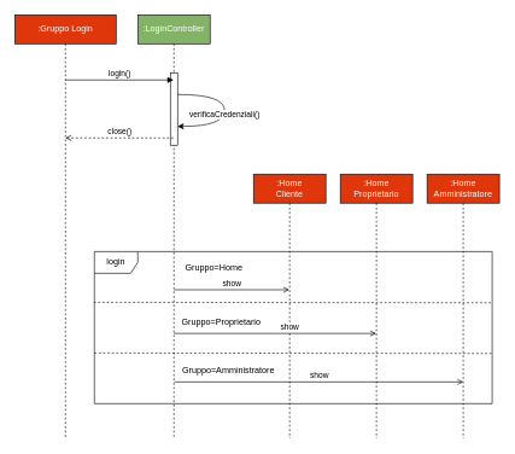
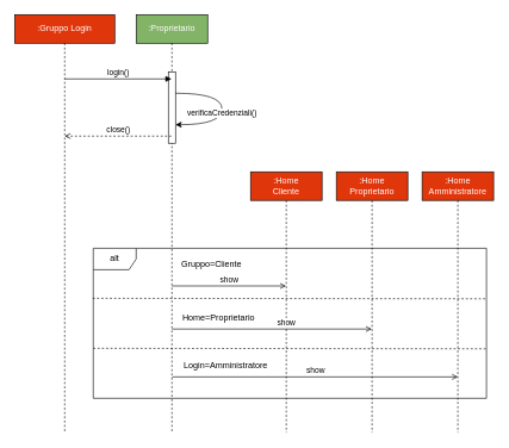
  <mxCell id="0" />
  <mxCell id="1" parent="0" />
  <mxCell id="2" value=":Gruppo Login" style="shape=umlLifeline;perimeter=lifelinePerimeter;whiteSpace=wrap;html=1;container=1;dropTarget=0;collapsible=0;recursiveResize=0;outlineConnect=0;portConstraint=eastwest;newEdgeStyle={&quot;curved&quot;:0,&quot;rounded&quot;:0};fillColor=#E0360B;strokeColor=#000000;fontColor=#FFFFFF;" parent="1" vertex="1"><mxGeometry x="20" y="20" width="140" height="585" as="geometry" /></mxCell>
- <mxCell id="3" value=":LoginController" style="shape=umlLifeline;perimeter=lifelinePerimeter;whiteSpace=wrap;html=1;container=1;dropTarget=0;collapsible=0;recursiveResize=0;outlineConnect=0;portConstraint=eastwest;newEdgeStyle={&quot;curved&quot;:0,&quot;rounded&quot;:0};fillColor=#82b366;strokeColor=#000000;fontColor=#FFFFFF;" parent="1" vertex="1"><mxGeometry x="190" y="20" width="100" height="585" as="geometry" /></mxCell>
+ <mxCell id="3" value=":Proprietario" style="shape=umlLifeline;perimeter=lifelinePerimeter;whiteSpace=wrap;html=1;container=1;dropTarget=0;collapsible=0;recursiveResize=0;outlineConnect=0;portConstraint=eastwest;newEdgeStyle={&quot;curved&quot;:0,&quot;rounded&quot;:0};fillColor=#82b366;strokeColor=#000000;fontColor=#FFFFFF;" parent="1" vertex="1"><mxGeometry x="190" y="20" width="100" height="585" as="geometry" /></mxCell>
  <mxCell id="4" value="" style="html=1;points=[[0,0,0,0,5],[0,1,0,0,-5],[1,0,0,0,5],[1,1,0,0,-5]];perimeter=orthogonalPerimeter;outlineConnect=0;targetShapes=umlLifeline;portConstraint=eastwest;newEdgeStyle={&quot;curved&quot;:0,&quot;rounded&quot;:0};" parent="3" vertex="1"><mxGeometry x="45" y="80" width="10" height="100" as="geometry" /></mxCell>
  <mxCell id="5" value=":Home&lt;br&gt;Cliente" style="shape=umlLifeline;perimeter=lifelinePerimeter;whiteSpace=wrap;html=1;container=1;dropTarget=0;collapsible=0;recursiveResize=0;outlineConnect=0;portConstraint=eastwest;newEdgeStyle={&quot;curved&quot;:0,&quot;rounded&quot;:0};fillColor=#E0360B;strokeColor=#000000;fontColor=#ffffff;" parent="1" vertex="1"><mxGeometry x="350" y="240" width="100" height="365" as="geometry" /></mxCell>
  <mxCell id="6" value=":Home&lt;br&gt;Proprietario" style="shape=umlLifeline;perimeter=lifelinePerimeter;whiteSpace=wrap;html=1;container=1;dropTarget=0;collapsible=0;recursiveResize=0;outlineConnect=0;portConstraint=eastwest;newEdgeStyle={&quot;curved&quot;:0,&quot;rounded&quot;:0};fillColor=#E0360B;strokeColor=#000000;fontColor=#ffffff;" parent="1" vertex="1"><mxGeometry x="470" y="240" width="100" height="365" as="geometry" /></mxCell>
  <mxCell id="7" value=":Home&lt;br&gt;Amministratore" style="shape=umlLifeline;perimeter=lifelinePerimeter;whiteSpace=wrap;html=1;container=1;dropTarget=0;collapsible=0;recursiveResize=0;outlineConnect=0;portConstraint=eastwest;newEdgeStyle={&quot;curved&quot;:0,&quot;rounded&quot;:0};fillColor=#E0360B;strokeColor=#000000;fontColor=#ffffff;" parent="1" vertex="1"><mxGeometry x="590" y="240" width="100" height="365" as="geometry" /></mxCell>
  <mxCell id="8" value="login()" style="html=1;verticalAlign=bottom;endArrow=block;curved=0;rounded=0;" parent="1" target="3" edge="1"><mxGeometry width="80" relative="1" as="geometry"><mxPoint x="90" y="110" as="sourcePoint" /><mxPoint x="170" y="110" as="targetPoint" /></mxGeometry></mxCell>
  <mxCell id="9" value="close()" style="html=1;verticalAlign=bottom;endArrow=none;curved=0;rounded=0;endFill=0;startArrow=open;startFill=0;dashed=1;" parent="1" edge="1"><mxGeometry width="80" relative="1" as="geometry"><mxPoint x="90" y="190" as="sourcePoint" /><mxPoint x="240" y="190" as="targetPoint" /></mxGeometry></mxCell>
  <mxCell id="10" value="verificaCredenziali()" style="html=1;verticalAlign=bottom;endArrow=classic;rounded=0;endFill=1;startArrow=none;startFill=0;edgeStyle=orthogonalEdgeStyle;curved=1;" parent="1" source="4" edge="1"><mxGeometry x="0.172" width="80" relative="1" as="geometry"><mxPoint x="250" y="130" as="sourcePoint" /><mxPoint x="245" y="174" as="targetPoint" /><Array as="points"><mxPoint x="310" y="130" /><mxPoint x="310" y="174" /></Array><mxPoint as="offset" /></mxGeometry></mxCell>
- <mxCell id="11" value="login" style="shape=umlFrame;whiteSpace=wrap;html=1;pointerEvents=0;" parent="1" vertex="1"><mxGeometry x="130" y="347" width="550" height="210" as="geometry" /></mxCell>
- <mxCell id="12" value="Gruppo=Home" style="text;html=1;align=center;verticalAlign=middle;resizable=0;points=[];autosize=1;strokeColor=none;fillColor=none;" parent="1" vertex="1"><mxGeometry x="240" y="355" width="110" height="30" as="geometry" /></mxCell>
+ <mxCell id="11" value="alt" style="shape=umlFrame;whiteSpace=wrap;html=1;pointerEvents=0;" parent="1" vertex="1"><mxGeometry x="130" y="347" width="550" height="210" as="geometry" /></mxCell>
+ <mxCell id="12" value="Gruppo=Cliente" style="text;html=1;align=center;verticalAlign=middle;resizable=0;points=[];autosize=1;strokeColor=none;fillColor=none;" parent="1" vertex="1"><mxGeometry x="240" y="355" width="110" height="30" as="geometry" /></mxCell>
  <mxCell id="13" value="show" style="html=1;verticalAlign=bottom;endArrow=open;curved=0;rounded=0;endFill=0;" parent="1" target="5" edge="1"><mxGeometry width="80" relative="1" as="geometry"><mxPoint x="240" y="399.7" as="sourcePoint" /><mxPoint x="360" y="400.06" as="targetPoint" /></mxGeometry></mxCell>
  <mxCell id="14" value="show" style="html=1;verticalAlign=bottom;endArrow=open;curved=0;rounded=0;endFill=0;" parent="1" target="6" edge="1"><mxGeometry x="0.145" width="80" relative="1" as="geometry"><mxPoint x="240" y="460" as="sourcePoint" /><mxPoint x="479.5" y="460" as="targetPoint" /><mxPoint as="offset" /></mxGeometry></mxCell>
  <mxCell id="15" value="show" style="html=1;verticalAlign=bottom;endArrow=open;curved=0;rounded=0;endFill=0;" parent="1" edge="1"><mxGeometry width="80" relative="1" as="geometry"><mxPoint x="240.5" y="527" as="sourcePoint" /><mxPoint x="640" y="527" as="targetPoint" /></mxGeometry></mxCell>
- <mxCell id="16" value="Gruppo=Proprietario" style="text;html=1;align=center;verticalAlign=middle;resizable=0;points=[];autosize=1;strokeColor=none;fillColor=none;" parent="1" vertex="1"><mxGeometry x="240" y="430" width="130" height="30" as="geometry" /></mxCell>
- <mxCell id="17" value="Gruppo=Amministratore" style="text;html=1;align=center;verticalAlign=middle;resizable=0;points=[];autosize=1;strokeColor=none;fillColor=none;" parent="1" vertex="1"><mxGeometry x="240" y="497" width="150" height="30" as="geometry" /></mxCell>
+ <mxCell id="16" value="Home=Proprietario" style="text;html=1;align=center;verticalAlign=middle;resizable=0;points=[];autosize=1;strokeColor=none;fillColor=none;" parent="1" vertex="1"><mxGeometry x="240" y="430" width="130" height="30" as="geometry" /></mxCell>
+ <mxCell id="17" value="Login=Amministratore" style="text;html=1;align=center;verticalAlign=middle;resizable=0;points=[];autosize=1;strokeColor=none;fillColor=none;" parent="1" vertex="1"><mxGeometry x="240" y="497" width="150" height="30" as="geometry" /></mxCell>
  <mxCell id="18" value="" style="endArrow=none;dashed=1;html=1;rounded=0;exitX=-0.002;exitY=0.399;exitDx=0;exitDy=0;exitPerimeter=0;entryX=1.001;entryY=0.402;entryDx=0;entryDy=0;entryPerimeter=0;" parent="1" edge="1"><mxGeometry width="50" height="50" relative="1" as="geometry"><mxPoint x="129.18" y="417.003" as="sourcePoint" /><mxPoint x="680.83" y="417.714" as="targetPoint" /></mxGeometry></mxCell>
  <mxCell id="19" value="" style="endArrow=none;dashed=1;html=1;rounded=0;exitX=-0.002;exitY=0.399;exitDx=0;exitDy=0;exitPerimeter=0;entryX=1.001;entryY=0.402;entryDx=0;entryDy=0;entryPerimeter=0;" parent="1" edge="1"><mxGeometry width="50" height="50" relative="1" as="geometry"><mxPoint x="130" y="487.003" as="sourcePoint" /><mxPoint x="681.65" y="487.714" as="targetPoint" /></mxGeometry></mxCell>
